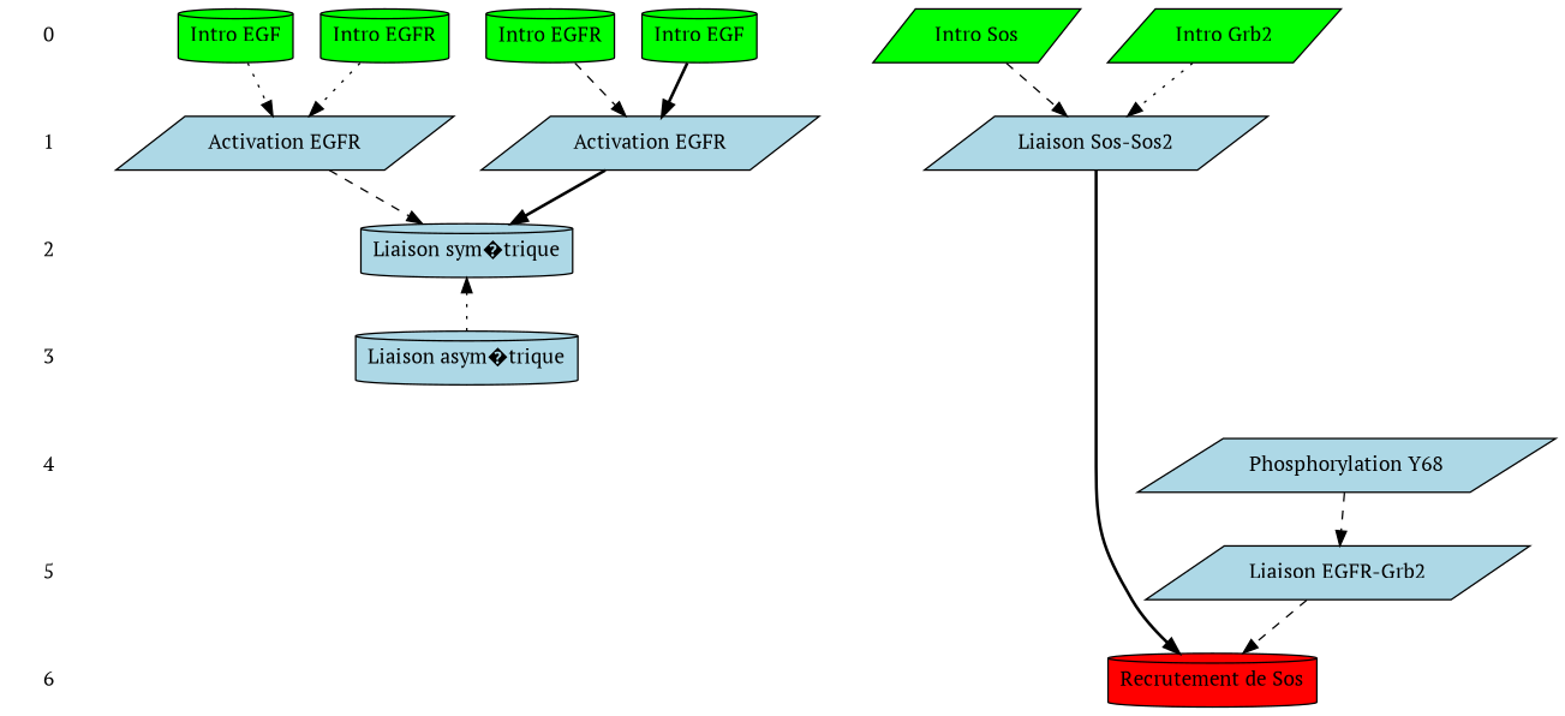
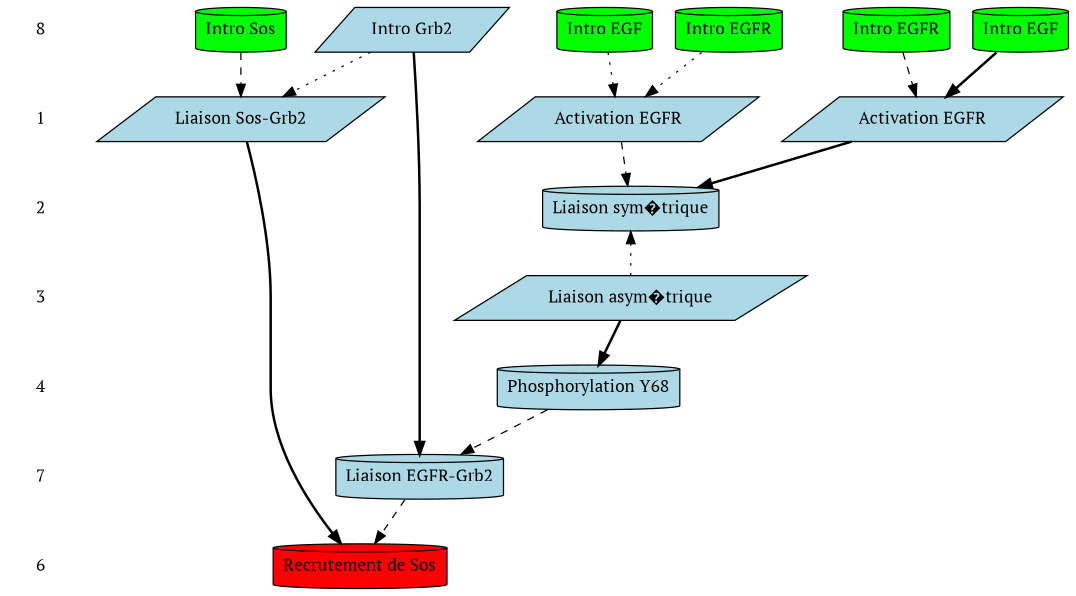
  digraph {
    fontname="PT Serif"
    ranksep=.5
    node [fontname="PT Serif" shape=cylinder style=filled]
    edge [fontname="PT Serif" style=invis]
-   0 [shape=plaintext style=""]
+   0 [shape=plaintext label=8 style=""]
    n2 [fillcolor=green label="Intro EGF"]
    n3 [fillcolor=green label="Intro EGFR"]
    n4 [fillcolor=green label="Intro EGFR"]
-   n5 [fillcolor=green label="Intro Sos" shape=parallelogram]
-   n6 [fillcolor=green label="Intro Grb2" shape=parallelogram]
+   n5 [fillcolor=green label="Intro Sos"]
+   n6 [fillcolor=lightblue label="Intro Grb2" shape=parallelogram]
    n7 [fillcolor=green label="Intro EGF"]
    1 [shape=plaintext style=""]
    n9 [fillcolor=lightblue label="Activation EGFR" shape=parallelogram]
    n10 [fillcolor=lightblue label="Activation EGFR" shape=parallelogram]
-   n11 [fillcolor=lightblue label="Liaison Sos-Sos2" shape=parallelogram]
+   n11 [fillcolor=lightblue label="Liaison Sos-Grb2" shape=parallelogram]
    2 [shape=plaintext style=""]
    n13 [fillcolor=lightblue label="Liaison sym�trique"]
    3 [shape=plaintext style=""]
-   n15 [fillcolor=lightblue label="Liaison asym�trique"]
+   n15 [fillcolor=lightblue label="Liaison asym�trique" shape=parallelogram]
    4 [shape=plaintext style=""]
-   n17 [fillcolor=lightblue label="Phosphorylation Y68" shape=parallelogram]
-   5 [shape=plaintext style=""]
-   n19 [fillcolor=lightblue label="Liaison EGFR-Grb2" shape=parallelogram]
+   n17 [fillcolor=lightblue label="Phosphorylation Y68"]
+   5 [shape=plaintext label=7 style=""]
+   n19 [fillcolor=lightblue label="Liaison EGFR-Grb2"]
    6 [shape=plaintext style=""]
    n21 [fillcolor=red label="Recrutement de Sos"]
    subgraph sub_1 {
      rank=same
      0
      n2
      n3
      n4
      n5
      n6
      n7
    }
    subgraph sub_2 {
      rank=same
      1
      n9
      n10
      n11
    }
    subgraph sub_3 {
      rank=same
      2
      n13
    }
    subgraph sub_4 {
      rank=same
      3
      n15
    }
    subgraph sub_5 {
      rank=same
      4
      n17
    }
    subgraph sub_6 {
      rank=same
      5
      n19
    }
    subgraph sub_7 {
      rank=same
      6
      n21
    }
    0 -> 1
    n2 -> n9 [style=dotted]
    n3 -> n9 [style=dotted]
    n4 -> n10 [style=dashed]
    n5 -> n11 [style=dashed]
    n6 -> n11 [style=dotted]
+   n6 -> n19 [style=bold]
    n7 -> n10 [style=bold]
    1 -> 2
    n9 -> n13 [style=dashed]
    n10 -> n13 [style=bold]
    n11 -> n21 [style=bold]
    2 -> 3
    3 -> 4
    n15 -> n13 [style=dotted]
+   n15 -> n17 [style=bold]
    4 -> 5
    n17 -> n19 [style=dashed]
    5 -> 6
    n19 -> n21 [style=dashed]
  }
